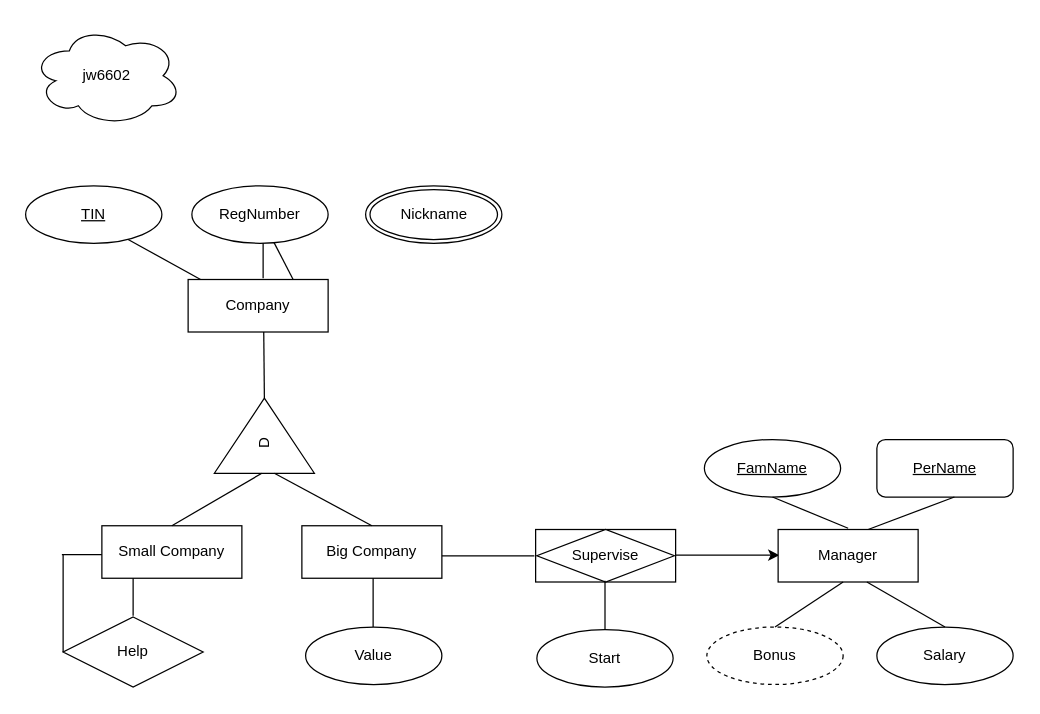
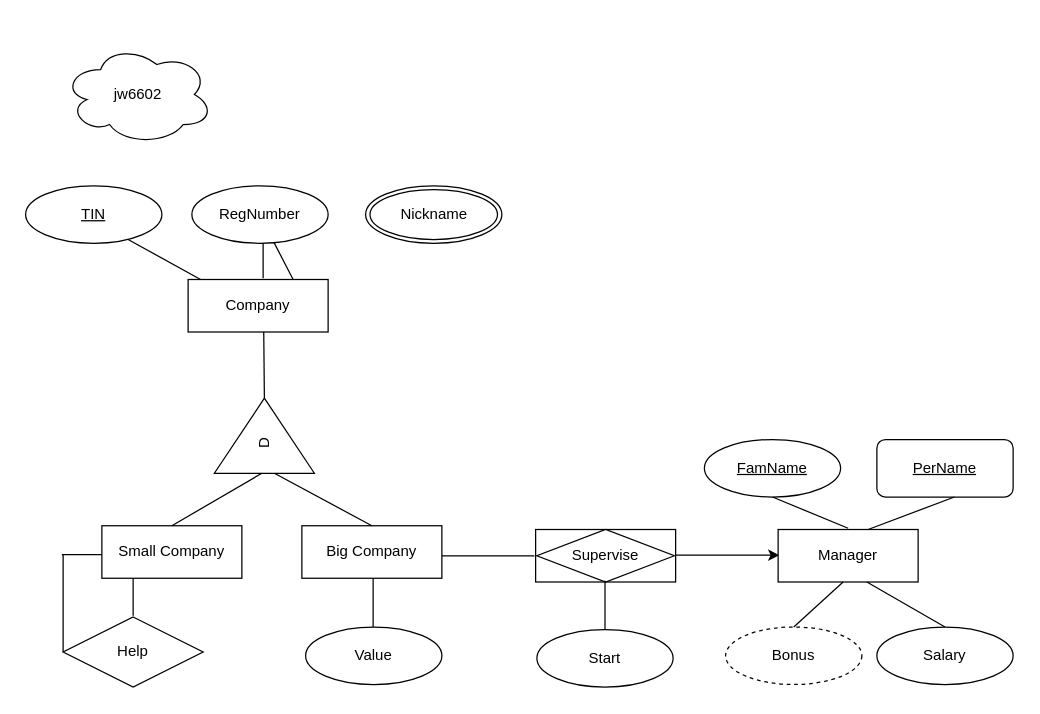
  <mxCell id="0" />
  <mxCell id="1" parent="0" />
- <mxCell id="2" value="jw6602" style="ellipse;shape=cloud;whiteSpace=wrap;html=1;" parent="1" vertex="1"><mxGeometry x="25" y="20" width="120" height="80" as="geometry" /></mxCell>
+ <mxCell id="2" value="jw6602" style="ellipse;shape=cloud;whiteSpace=wrap;html=1;" parent="1" vertex="1"><mxGeometry x="50" y="35" width="120" height="80" as="geometry" /></mxCell>
  <mxCell id="3" value="Company" style="rounded=0;whiteSpace=wrap;html=1;" parent="1" vertex="1"><mxGeometry x="150" y="223" width="112" height="42" as="geometry" /></mxCell>
  <mxCell id="4" value="&lt;u&gt;TIN&lt;/u&gt;" style="ellipse;whiteSpace=wrap;html=1;" parent="1" vertex="1"><mxGeometry x="20" y="148" width="109" height="46" as="geometry" /></mxCell>
  <mxCell id="5" value="RegNumber" style="ellipse;whiteSpace=wrap;html=1;" parent="1" vertex="1"><mxGeometry x="153" y="148" width="109" height="46" as="geometry" /></mxCell>
  <mxCell id="6" value="" style="ellipse;whiteSpace=wrap;html=1;" parent="1" vertex="1"><mxGeometry x="292" y="148" width="109" height="46" as="geometry" /></mxCell>
  <mxCell id="7" value="Nickname" style="ellipse;whiteSpace=wrap;html=1;" parent="1" vertex="1"><mxGeometry x="295.5" y="151" width="102" height="40" as="geometry" /></mxCell>
  <mxCell id="8" value="Value" style="ellipse;whiteSpace=wrap;html=1;" vertex="1" parent="1"><mxGeometry x="244" y="501" width="109" height="46" as="geometry" /></mxCell>
  <mxCell id="9" value="" style="endArrow=none;html=1;rounded=0;exitX=0.089;exitY=0;exitDx=0;exitDy=0;exitPerimeter=0;" edge="1" parent="1" source="3"><mxGeometry width="50" height="50" relative="1" as="geometry"><mxPoint x="145" y="213" as="sourcePoint" /><mxPoint x="102" y="191" as="targetPoint" /></mxGeometry></mxCell>
  <mxCell id="10" value="" style="endArrow=none;html=1;rounded=0;" edge="1" parent="1"><mxGeometry width="50" height="50" relative="1" as="geometry"><mxPoint x="210" y="222" as="sourcePoint" /><mxPoint x="210" y="194" as="targetPoint" /></mxGeometry></mxCell>
  <mxCell id="11" value="" style="endArrow=none;html=1;rounded=0;exitX=0.75;exitY=0;exitDx=0;exitDy=0;" edge="1" parent="1" source="3" target="5"><mxGeometry width="50" height="50" relative="1" as="geometry"><mxPoint x="362.968" y="218" as="sourcePoint" /><mxPoint x="296" y="183" as="targetPoint" /></mxGeometry></mxCell>
  <mxCell id="12" value="" style="triangle;whiteSpace=wrap;html=1;direction=north;" vertex="1" parent="1"><mxGeometry x="171" y="318" width="80" height="60" as="geometry" /></mxCell>
  <mxCell id="13" value="D" style="text;html=1;strokeColor=none;fillColor=none;align=center;verticalAlign=middle;whiteSpace=wrap;rounded=0;rotation=270;" vertex="1" parent="1"><mxGeometry x="181" y="339" width="60" height="30" as="geometry" /></mxCell>
  <mxCell id="14" value="" style="endArrow=none;html=1;rounded=0;exitX=1;exitY=0.5;exitDx=0;exitDy=0;" edge="1" parent="1" source="12"><mxGeometry width="50" height="50" relative="1" as="geometry"><mxPoint x="210.5" y="315" as="sourcePoint" /><mxPoint x="210.5" y="265" as="targetPoint" /></mxGeometry></mxCell>
  <mxCell id="15" value="Small Company" style="rounded=0;whiteSpace=wrap;html=1;" vertex="1" parent="1"><mxGeometry x="81" y="420" width="112" height="42" as="geometry" /></mxCell>
  <mxCell id="16" value="Big Company" style="rounded=0;whiteSpace=wrap;html=1;" vertex="1" parent="1"><mxGeometry x="241" y="420" width="112" height="42" as="geometry" /></mxCell>
  <mxCell id="17" value="" style="endArrow=none;html=1;rounded=0;exitX=0.5;exitY=0;exitDx=0;exitDy=0;" edge="1" parent="1" source="16"><mxGeometry width="50" height="50" relative="1" as="geometry"><mxPoint x="253" y="428" as="sourcePoint" /><mxPoint x="219" y="378" as="targetPoint" /></mxGeometry></mxCell>
  <mxCell id="18" value="" style="endArrow=none;html=1;rounded=0;exitX=0.5;exitY=0;exitDx=0;exitDy=0;" edge="1" parent="1" source="15"><mxGeometry width="50" height="50" relative="1" as="geometry"><mxPoint x="159" y="428" as="sourcePoint" /><mxPoint x="209" y="378" as="targetPoint" /></mxGeometry></mxCell>
  <mxCell id="19" value="Help" style="rhombus;whiteSpace=wrap;html=1;direction=east;" vertex="1" parent="1"><mxGeometry x="50" y="493" width="112" height="56" as="geometry" /></mxCell>
  <mxCell id="20" value="" style="endArrow=none;html=1;rounded=0;" edge="1" parent="1"><mxGeometry width="50" height="50" relative="1" as="geometry"><mxPoint x="106" y="492" as="sourcePoint" /><mxPoint x="106" y="462" as="targetPoint" /></mxGeometry></mxCell>
  <mxCell id="21" value="" style="endArrow=none;html=1;rounded=0;" edge="1" parent="1"><mxGeometry width="50" height="50" relative="1" as="geometry"><mxPoint x="49" y="443" as="sourcePoint" /><mxPoint x="81" y="443" as="targetPoint" /></mxGeometry></mxCell>
  <mxCell id="22" value="" style="endArrow=none;html=1;rounded=0;exitX=0;exitY=0.5;exitDx=0;exitDy=0;" edge="1" parent="1" source="19"><mxGeometry width="50" height="50" relative="1" as="geometry"><mxPoint x="50" y="501" as="sourcePoint" /><mxPoint x="50" y="443" as="targetPoint" /></mxGeometry></mxCell>
  <mxCell id="23" value="" style="endArrow=none;html=1;rounded=0;" edge="1" parent="1"><mxGeometry width="50" height="50" relative="1" as="geometry"><mxPoint x="298" y="501" as="sourcePoint" /><mxPoint x="298" y="462" as="targetPoint" /></mxGeometry></mxCell>
  <mxCell id="24" value="" style="endArrow=none;html=1;rounded=0;" edge="1" parent="1"><mxGeometry width="50" height="50" relative="1" as="geometry"><mxPoint x="353" y="444" as="sourcePoint" /><mxPoint x="427" y="444" as="targetPoint" /></mxGeometry></mxCell>
  <mxCell id="25" value="" style="rounded=0;whiteSpace=wrap;html=1;" vertex="1" parent="1"><mxGeometry x="428" y="423" width="112" height="42" as="geometry" /></mxCell>
  <mxCell id="26" value="Supervise" style="rhombus;whiteSpace=wrap;html=1;direction=south;" vertex="1" parent="1"><mxGeometry x="429" y="423" width="110" height="42" as="geometry" /></mxCell>
  <mxCell id="27" value="Start" style="ellipse;whiteSpace=wrap;html=1;" vertex="1" parent="1"><mxGeometry x="429" y="503" width="109" height="46" as="geometry" /></mxCell>
  <mxCell id="28" value="" style="endArrow=none;html=1;rounded=0;" edge="1" parent="1"><mxGeometry width="50" height="50" relative="1" as="geometry"><mxPoint x="483.5" y="503" as="sourcePoint" /><mxPoint x="483.5" y="464" as="targetPoint" /></mxGeometry></mxCell>
  <mxCell id="29" value="" style="endArrow=classic;html=1;rounded=0;" edge="1" parent="1"><mxGeometry width="50" height="50" relative="1" as="geometry"><mxPoint x="540" y="443.5" as="sourcePoint" /><mxPoint x="623" y="443.5" as="targetPoint" /></mxGeometry></mxCell>
  <mxCell id="30" value="Manager" style="rounded=0;whiteSpace=wrap;html=1;" vertex="1" parent="1"><mxGeometry x="622" y="423" width="112" height="42" as="geometry" /></mxCell>
  <mxCell id="31" value="&lt;u&gt;FamName&lt;/u&gt;" style="ellipse;whiteSpace=wrap;html=1;" vertex="1" parent="1"><mxGeometry x="563" y="351" width="109" height="46" as="geometry" /></mxCell>
  <mxCell id="32" value="&lt;u&gt;PerName&lt;/u&gt;" style="whiteSpace=wrap;html=1;rounded=1;" vertex="1" parent="1"><mxGeometry x="701" y="351" width="109" height="46" as="geometry" /></mxCell>
  <mxCell id="33" value="" style="endArrow=none;html=1;rounded=0;entryX=0.5;entryY=1;entryDx=0;entryDy=0;" edge="1" parent="1" target="31"><mxGeometry width="50" height="50" relative="1" as="geometry"><mxPoint x="678" y="422" as="sourcePoint" /><mxPoint x="596" y="381" as="targetPoint" /></mxGeometry></mxCell>
  <mxCell id="34" value="" style="endArrow=none;html=1;rounded=0;entryX=0.569;entryY=1;entryDx=0;entryDy=0;entryPerimeter=0;" edge="1" parent="1" target="32"><mxGeometry width="50" height="50" relative="1" as="geometry"><mxPoint x="694" y="423" as="sourcePoint" /><mxPoint x="608.5" y="393" as="targetPoint" /></mxGeometry></mxCell>
- <mxCell id="35" value="Bonus" style="ellipse;whiteSpace=wrap;html=1;dashed=1;" vertex="1" parent="1"><mxGeometry x="565" y="501" width="109" height="46" as="geometry" /></mxCell>
+ <mxCell id="35" value="Bonus" style="ellipse;whiteSpace=wrap;html=1;dashed=1;" vertex="1" parent="1"><mxGeometry x="580" y="501" width="109" height="46" as="geometry" /></mxCell>
  <mxCell id="36" value="Salary" style="ellipse;whiteSpace=wrap;html=1;" vertex="1" parent="1"><mxGeometry x="701" y="501" width="109" height="46" as="geometry" /></mxCell>
  <mxCell id="37" value="" style="endArrow=none;html=1;rounded=0;exitX=0.5;exitY=0;exitDx=0;exitDy=0;" edge="1" parent="1" source="35"><mxGeometry width="50" height="50" relative="1" as="geometry"><mxPoint x="624" y="515" as="sourcePoint" /><mxPoint x="674" y="465" as="targetPoint" /></mxGeometry></mxCell>
  <mxCell id="38" value="" style="endArrow=none;html=1;rounded=0;exitX=0.5;exitY=0;exitDx=0;exitDy=0;" edge="1" parent="1" source="36"><mxGeometry width="50" height="50" relative="1" as="geometry"><mxPoint x="729" y="508" as="sourcePoint" /><mxPoint x="693" y="465" as="targetPoint" /></mxGeometry></mxCell>
